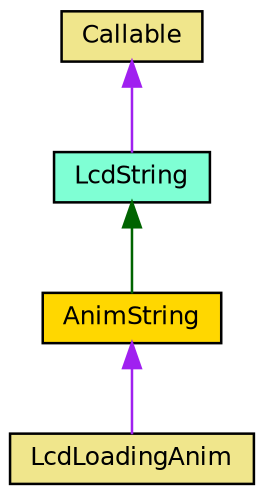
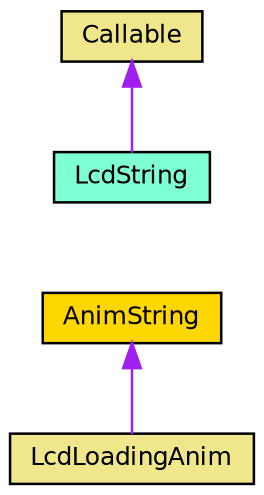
  digraph {
    node [color=black fillcolor=khaki fontname=Helvetica fontsize=10 shape=record style=filled]
    edge [color=purple dir=back fontname=Helvetica fontsize=10 labelfontname=Helvetica labelfontsize=10 style=solid]
    n1 [fillcolor=aquamarine fontcolor=black height=0.2 label=LcdString width=0.4]
    n2 [fillcolor=gold height=0.2 label=AnimString width=0.4]
    n3 [height=0.2 label=LcdLoadingAnim width=0.4]
    n4 [height=0.2 label=Callable width=0.4]
-   n1 -> n2 [color=darkgreen]
    n2 -> n3
    n4 -> n1
  }
